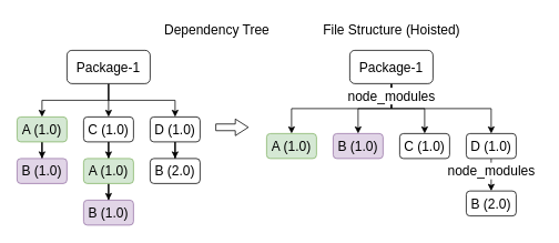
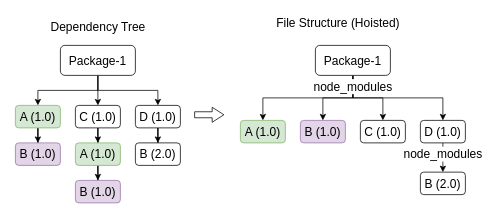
  <mxCell id="0" />
  <mxCell id="1" parent="0" />
  <mxCell id="2" style="edgeStyle=orthogonalEdgeStyle;rounded=0;orthogonalLoop=1;jettySize=auto;html=1;entryX=0.5;entryY=0;entryDx=0;entryDy=0;fontSize=16;exitX=0.5;exitY=1;exitDx=0;exitDy=0;" edge="1" parent="1" source="5" target="7"><mxGeometry relative="1" as="geometry"><Array as="points"><mxPoint x="130" y="120" /><mxPoint x="50" y="120" /></Array></mxGeometry></mxCell>
  <mxCell id="3" style="edgeStyle=orthogonalEdgeStyle;rounded=0;orthogonalLoop=1;jettySize=auto;html=1;entryX=0.5;entryY=0;entryDx=0;entryDy=0;fontSize=16;" edge="1" parent="1" source="5" target="10"><mxGeometry relative="1" as="geometry" /></mxCell>
  <mxCell id="4" style="edgeStyle=orthogonalEdgeStyle;rounded=0;orthogonalLoop=1;jettySize=auto;html=1;entryX=0.5;entryY=0;entryDx=0;entryDy=0;fontSize=16;" edge="1" parent="1" source="5" target="12"><mxGeometry relative="1" as="geometry" /></mxCell>
  <mxCell id="5" value="&lt;font style=&quot;font-size: 16px;&quot;&gt;Package-1&lt;/font&gt;" style="rounded=1;whiteSpace=wrap;html=1;" vertex="1" parent="1"><mxGeometry x="80" y="60" width="100" height="40" as="geometry" /></mxCell>
  <mxCell id="6" value="" style="edgeStyle=orthogonalEdgeStyle;rounded=0;orthogonalLoop=1;jettySize=auto;html=1;fontSize=16;" edge="1" parent="1" source="7" target="8"><mxGeometry relative="1" as="geometry" /></mxCell>
  <mxCell id="7" value="&lt;font style=&quot;font-size: 16px;&quot;&gt;A (1.0)&lt;/font&gt;" style="rounded=1;whiteSpace=wrap;html=1;fillColor=#d5e8d4;strokeColor=#82b366;" vertex="1" parent="1"><mxGeometry x="20" y="140" width="60" height="30" as="geometry" /></mxCell>
  <mxCell id="8" value="&lt;font style=&quot;font-size: 16px;&quot;&gt;B (1.0)&lt;/font&gt;" style="rounded=1;whiteSpace=wrap;html=1;fillColor=#e1d5e7;strokeColor=#9673a6;" vertex="1" parent="1"><mxGeometry x="20" y="190" width="60" height="30" as="geometry" /></mxCell>
  <mxCell id="9" style="edgeStyle=orthogonalEdgeStyle;rounded=0;orthogonalLoop=1;jettySize=auto;html=1;entryX=0.5;entryY=0;entryDx=0;entryDy=0;fontSize=16;" edge="1" parent="1" source="10" target="16"><mxGeometry relative="1" as="geometry" /></mxCell>
  <mxCell id="10" value="&lt;font style=&quot;font-size: 16px;&quot;&gt;C (1.0)&lt;/font&gt;" style="rounded=1;whiteSpace=wrap;html=1;" vertex="1" parent="1"><mxGeometry x="100" y="140" width="60" height="30" as="geometry" /></mxCell>
  <mxCell id="11" style="edgeStyle=orthogonalEdgeStyle;rounded=0;orthogonalLoop=1;jettySize=auto;html=1;entryX=0.5;entryY=0;entryDx=0;entryDy=0;fontSize=16;" edge="1" parent="1" source="12" target="18"><mxGeometry relative="1" as="geometry" /></mxCell>
  <mxCell id="12" value="&lt;font style=&quot;font-size: 16px;&quot;&gt;D (1.0)&lt;/font&gt;" style="rounded=1;whiteSpace=wrap;html=1;" vertex="1" parent="1"><mxGeometry x="180" y="140" width="60" height="30" as="geometry" /></mxCell>
- <mxCell id="13" value="Dependency Tree" style="text;html=1;align=center;verticalAlign=middle;resizable=0;points=[];autosize=1;strokeColor=none;fillColor=none;fontSize=16;" vertex="1" parent="1"><mxGeometry x="185" y="20" width="150" height="30" as="geometry" /></mxCell>
+ <mxCell id="13" value="Dependency Tree" style="text;html=1;align=center;verticalAlign=middle;resizable=0;points=[];autosize=1;strokeColor=none;fillColor=none;fontSize=16;" vertex="1" parent="1"><mxGeometry x="55" y="20" width="150" height="30" as="geometry" /></mxCell>
  <mxCell id="14" value="" style="shape=singleArrow;whiteSpace=wrap;html=1;arrowWidth=0.4;arrowSize=0.4;fontSize=16;" vertex="1" parent="1"><mxGeometry x="259" y="142.5" width="39" height="20" as="geometry" /></mxCell>
  <mxCell id="15" value="" style="edgeStyle=orthogonalEdgeStyle;rounded=0;orthogonalLoop=1;jettySize=auto;html=1;fontSize=16;" edge="1" parent="1" source="16" target="17"><mxGeometry relative="1" as="geometry" /></mxCell>
  <mxCell id="16" value="&lt;font style=&quot;font-size: 16px;&quot;&gt;A (1.0)&lt;/font&gt;" style="rounded=1;whiteSpace=wrap;html=1;fillColor=#d5e8d4;strokeColor=#82b366;" vertex="1" parent="1"><mxGeometry x="100" y="190" width="60" height="30" as="geometry" /></mxCell>
  <mxCell id="17" value="&lt;font style=&quot;font-size: 16px;&quot;&gt;B (1.0)&lt;/font&gt;" style="rounded=1;whiteSpace=wrap;html=1;fillColor=#e1d5e7;strokeColor=#9673a6;" vertex="1" parent="1"><mxGeometry x="100" y="240" width="60" height="30" as="geometry" /></mxCell>
  <mxCell id="18" value="&lt;font style=&quot;font-size: 16px;&quot;&gt;B (2.0)&lt;/font&gt;" style="rounded=1;whiteSpace=wrap;html=1;" vertex="1" parent="1"><mxGeometry x="180" y="190" width="60" height="30" as="geometry" /></mxCell>
  <mxCell id="19" style="edgeStyle=orthogonalEdgeStyle;rounded=0;orthogonalLoop=1;jettySize=auto;html=1;entryX=0.5;entryY=0;entryDx=0;entryDy=0;fontSize=16;" edge="1" parent="1" source="23" target="25"><mxGeometry relative="1" as="geometry" /></mxCell>
  <mxCell id="20" style="edgeStyle=orthogonalEdgeStyle;rounded=0;orthogonalLoop=1;jettySize=auto;html=1;entryX=0.5;entryY=0;entryDx=0;entryDy=0;fontSize=16;" edge="1" parent="1" source="23" target="26"><mxGeometry relative="1" as="geometry" /></mxCell>
  <mxCell id="21" style="edgeStyle=orthogonalEdgeStyle;rounded=0;orthogonalLoop=1;jettySize=auto;html=1;entryX=0.5;entryY=0;entryDx=0;entryDy=0;fontSize=16;exitX=0.5;exitY=1;exitDx=0;exitDy=0;" edge="1" parent="1" source="23" target="29"><mxGeometry relative="1" as="geometry" /></mxCell>
  <mxCell id="22" style="edgeStyle=orthogonalEdgeStyle;rounded=0;orthogonalLoop=1;jettySize=auto;html=1;entryX=0.5;entryY=0;entryDx=0;entryDy=0;fontSize=16;exitX=0.5;exitY=1;exitDx=0;exitDy=0;" edge="1" parent="1" source="23" target="24"><mxGeometry relative="1" as="geometry" /></mxCell>
  <mxCell id="23" value="&lt;font style=&quot;font-size: 16px;&quot;&gt;Package-1&lt;/font&gt;" style="rounded=1;whiteSpace=wrap;html=1;" vertex="1" parent="1"><mxGeometry x="420" y="60" width="100" height="40" as="geometry" /></mxCell>
  <mxCell id="24" value="&lt;font style=&quot;font-size: 16px;&quot;&gt;A (1.0)&lt;/font&gt;" style="rounded=1;whiteSpace=wrap;html=1;fillColor=#d5e8d4;strokeColor=#82b366;" vertex="1" parent="1"><mxGeometry x="320" y="160" width="60" height="30" as="geometry" /></mxCell>
  <mxCell id="25" value="&lt;font style=&quot;font-size: 16px;&quot;&gt;B (1.0)&lt;/font&gt;" style="rounded=1;whiteSpace=wrap;html=1;fillColor=#e1d5e7;strokeColor=#9673a6;" vertex="1" parent="1"><mxGeometry x="400" y="160" width="60" height="30" as="geometry" /></mxCell>
  <mxCell id="26" value="&lt;font style=&quot;font-size: 16px;&quot;&gt;C (1.0)&lt;/font&gt;" style="rounded=1;whiteSpace=wrap;html=1;" vertex="1" parent="1"><mxGeometry x="480" y="160" width="60" height="30" as="geometry" /></mxCell>
- <mxCell id="27" value="File Structure (Hoisted)" style="text;html=1;align=center;verticalAlign=middle;resizable=0;points=[];autosize=1;strokeColor=none;fillColor=none;fontSize=16;" vertex="1" parent="1"><mxGeometry x="375" y="20" width="190" height="30" as="geometry" /></mxCell>
+ <mxCell id="27" value="File Structure (Hoisted)" style="text;html=1;align=center;verticalAlign=middle;resizable=0;points=[];autosize=1;strokeColor=none;fillColor=none;fontSize=16;" vertex="1" parent="1"><mxGeometry x="355" y="15" width="190" height="30" as="geometry" /></mxCell>
  <mxCell id="28" style="edgeStyle=orthogonalEdgeStyle;rounded=0;orthogonalLoop=1;jettySize=auto;html=1;entryX=0.5;entryY=0;entryDx=0;entryDy=0;fontSize=16;" edge="1" parent="1" source="29" target="30"><mxGeometry relative="1" as="geometry" /></mxCell>
  <mxCell id="29" value="&lt;font style=&quot;font-size: 16px;&quot;&gt;D (1.0)&lt;/font&gt;" style="rounded=1;whiteSpace=wrap;html=1;" vertex="1" parent="1"><mxGeometry x="560" y="160" width="60" height="30" as="geometry" /></mxCell>
  <mxCell id="30" value="&lt;font style=&quot;font-size: 16px;&quot;&gt;B (2.0)&lt;/font&gt;" style="rounded=1;whiteSpace=wrap;html=1;" vertex="1" parent="1"><mxGeometry x="560" y="229" width="60" height="30" as="geometry" /></mxCell>
  <mxCell id="31" value="node_modules" style="text;html=1;align=center;verticalAlign=middle;resizable=0;points=[];autosize=1;fontSize=16;fillColor=default;spacing=-2;" vertex="1" parent="1"><mxGeometry x="410" y="105" width="120" height="20" as="geometry" /></mxCell>
  <mxCell id="32" value="node_modules" style="text;html=1;align=center;verticalAlign=middle;resizable=0;points=[];autosize=1;fontSize=16;fillColor=default;spacing=-2;" vertex="1" parent="1"><mxGeometry x="530" y="195" width="120" height="20" as="geometry" /></mxCell>
